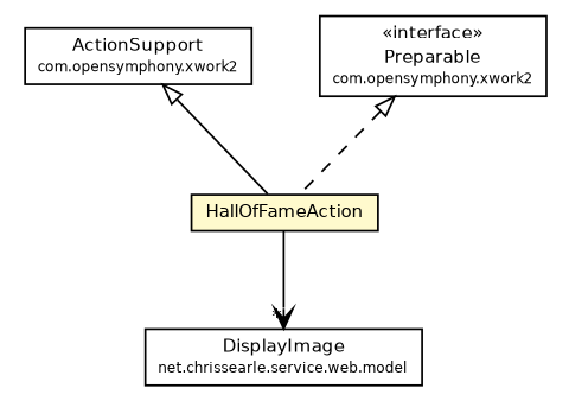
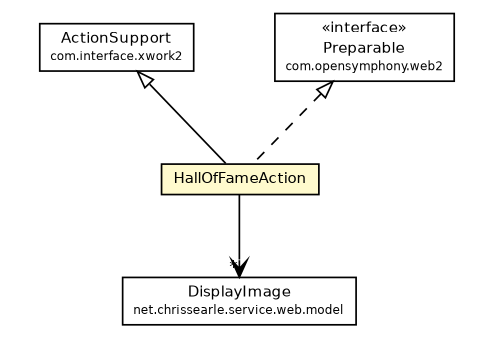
  digraph {
    node [fontcolor=black fontname=Helvetica fontsize=9.0 shape=plaintext]
    edge [fontname=Helvetica fontsize=10 headport=p labelfontname=Helvetica labelfontsize=10 tailport=p arrowtail=empty dir=back]
    n1 [label=<<table border="0" cellborder="1" cellspacing="0" cellpadding="2" port="p" bgcolor="lemonChiffon" href="./HallOfFameAction.html"> 		<tr><td><table border="0" cellspacing="0" cellpadding="1"> 			<tr><td> HallOfFameAction </td></tr> 		</table></td></tr> 		</table>>]
    n2 [label=<<table border="0" cellborder="1" cellspacing="0" cellpadding="2" port="p" href="./model/DisplayImage.html"> 		<tr><td><table border="0" cellspacing="0" cellpadding="1"> 			<tr><td> DisplayImage </td></tr> 			<tr><td><font point-size="7.0"> net.chrissearle.service.web.model </font></td></tr> 		</table></td></tr> 		</table>>]
-   n3 [label=<<table border="0" cellborder="1" cellspacing="0" cellpadding="2" port="p"> 		<tr><td><table border="0" cellspacing="0" cellpadding="1"> 			<tr><td> ActionSupport </td></tr> 			<tr><td><font point-size="7.0"> com.opensymphony.xwork2 </font></td></tr> 		</table></td></tr> 		</table>>]
-   n4 [label=<<table border="0" cellborder="1" cellspacing="0" cellpadding="2" port="p"> 		<tr><td><table border="0" cellspacing="0" cellpadding="1"> 			<tr><td> &laquo;interface&raquo; </td></tr> 			<tr><td> Preparable </td></tr> 			<tr><td><font point-size="7.0"> com.opensymphony.xwork2 </font></td></tr> 		</table></td></tr> 		</table>>]
+   n3 [label=<<table border="0" cellborder="1" cellspacing="0" cellpadding="2" port="p"> 		<tr><td><table border="0" cellspacing="0" cellpadding="1"> 			<tr><td> ActionSupport </td></tr> 			<tr><td><font point-size="7.0"> com.interface.xwork2 </font></td></tr> 		</table></td></tr> 		</table>>]
+   n4 [label=<<table border="0" cellborder="1" cellspacing="0" cellpadding="2" port="p"> 		<tr><td><table border="0" cellspacing="0" cellpadding="1"> 			<tr><td> &laquo;interface&raquo; </td></tr> 			<tr><td> Preparable </td></tr> 			<tr><td><font point-size="7.0"> com.opensymphony.web2 </font></td></tr> 		</table></td></tr> 		</table>>]
    n1 -> n2 [arrowhead=open color=black fontcolor=black fontsize=10.0 headlabel="*" arrowtail="" dir=""]
    n3 -> n1
    n4 -> n1 [style=dashed]
  }
